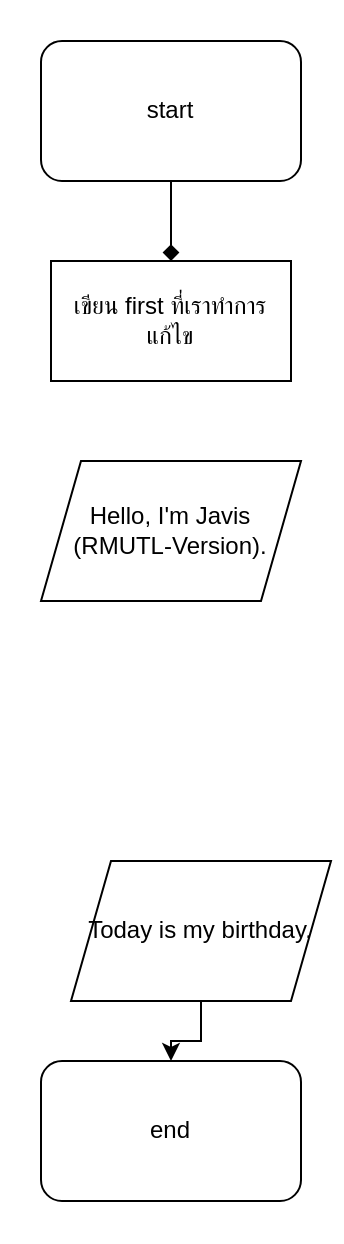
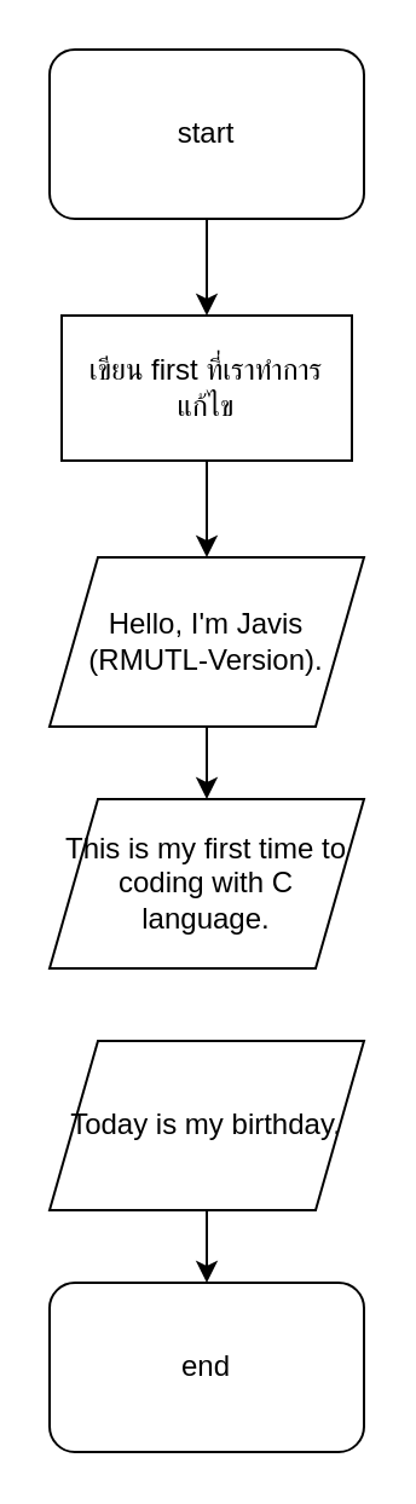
  <mxCell id="0" />
  <mxCell id="1" parent="0" />
- <mxCell id="2" value="" style="edgeStyle=orthogonalEdgeStyle;rounded=0;orthogonalLoop=1;jettySize=auto;html=1;endArrow=diamond;" edge="1" parent="1" source="3" target="11"><mxGeometry relative="1" as="geometry" /></mxCell>
+ <mxCell id="2" value="" style="edgeStyle=orthogonalEdgeStyle;rounded=0;orthogonalLoop=1;jettySize=auto;html=1;" edge="1" parent="1" source="3" target="11"><mxGeometry relative="1" as="geometry" /></mxCell>
  <mxCell id="3" value="start" style="rounded=1;whiteSpace=wrap;html=1;" parent="1" vertex="1"><mxGeometry x="20" y="20" width="130" height="70" as="geometry" /></mxCell>
+ <mxCell id="4" value="" style="edgeStyle=orthogonalEdgeStyle;rounded=0;orthogonalLoop=1;jettySize=auto;html=1;" parent="1" source="5" target="6" edge="1"><mxGeometry relative="1" as="geometry" /></mxCell>
  <mxCell id="5" value="Hello, I'm Javis (RMUTL-Version)." style="shape=parallelogram;perimeter=parallelogramPerimeter;whiteSpace=wrap;html=1;fixedSize=1;" parent="1" vertex="1"><mxGeometry x="20" y="230" width="130" height="70" as="geometry" /></mxCell>
+ <mxCell id="6" value="This is my first time to coding with C language." style="shape=parallelogram;perimeter=parallelogramPerimeter;whiteSpace=wrap;html=1;fixedSize=1;" parent="1" vertex="1"><mxGeometry x="20" y="330" width="130" height="70" as="geometry" /></mxCell>
  <mxCell id="7" value="" style="edgeStyle=orthogonalEdgeStyle;rounded=0;orthogonalLoop=1;jettySize=auto;html=1;" parent="1" source="8" target="9" edge="1"><mxGeometry relative="1" as="geometry" /></mxCell>
- <mxCell id="8" value="Today is my birthday." style="shape=parallelogram;perimeter=parallelogramPerimeter;whiteSpace=wrap;html=1;fixedSize=1;" parent="1" vertex="1"><mxGeometry x="35" y="430" width="130" height="70" as="geometry" /></mxCell>
+ <mxCell id="8" value="Today is my birthday." style="shape=parallelogram;perimeter=parallelogramPerimeter;whiteSpace=wrap;html=1;fixedSize=1;" parent="1" vertex="1"><mxGeometry x="20" y="430" width="130" height="70" as="geometry" /></mxCell>
  <mxCell id="9" value="end" style="rounded=1;whiteSpace=wrap;html=1;" parent="1" vertex="1"><mxGeometry x="20" y="530" width="130" height="70" as="geometry" /></mxCell>
+ <mxCell id="10" value="" style="edgeStyle=orthogonalEdgeStyle;rounded=0;orthogonalLoop=1;jettySize=auto;html=1;" edge="1" parent="1" source="11" target="5"><mxGeometry relative="1" as="geometry" /></mxCell>
  <mxCell id="11" value="เขียน first ที่เราทำการแก้ไข" style="rounded=0;whiteSpace=wrap;html=1;" vertex="1" parent="1"><mxGeometry x="25" y="130" width="120" height="60" as="geometry" /></mxCell>
